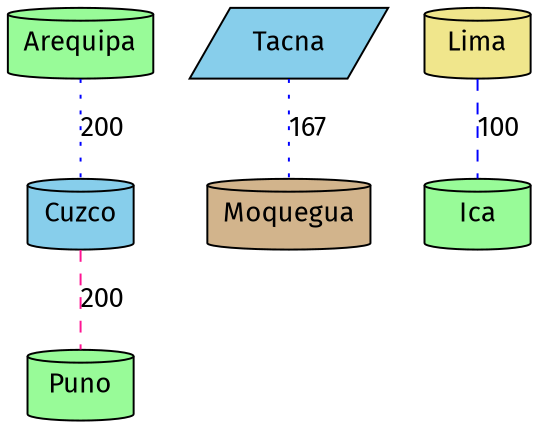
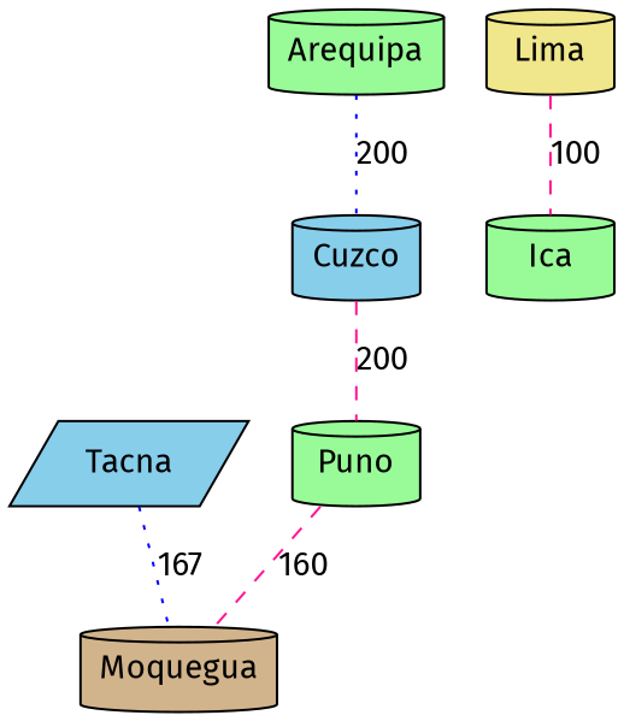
  graph {
    fontname="Fira Sans"
    node [fillcolor=palegreen fontname="Fira Sans" shape=cylinder style=filled]
    edge [color=blue fontname="Fira Sans" style=dashed]
    Cuzco [fillcolor=skyblue]
    Arequipa
    Puno
    Moquegua [fillcolor=tan]
    Lima [fillcolor=khaki]
    Ica
    Tacna [fillcolor=skyblue shape=parallelogram]
    Cuzco -- Puno [color=deeppink label=200]
    Arequipa -- Cuzco [label=200 style=dotted]
-   Lima -- Ica [label=100]
+   Puno -- Moquegua [color=deeppink label=160]
+   Lima -- Ica [color=deeppink label=100]
    Tacna -- Moquegua [label=167 style=dotted]
  }
